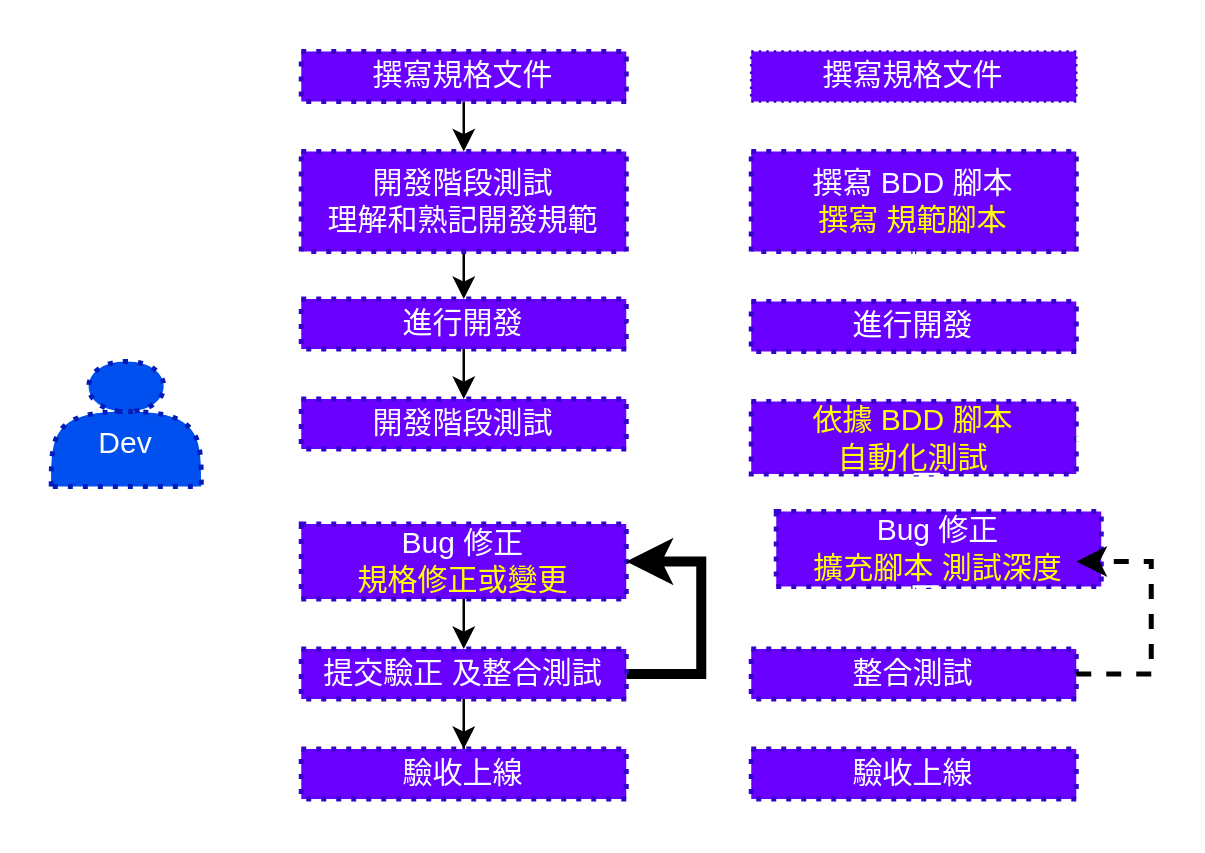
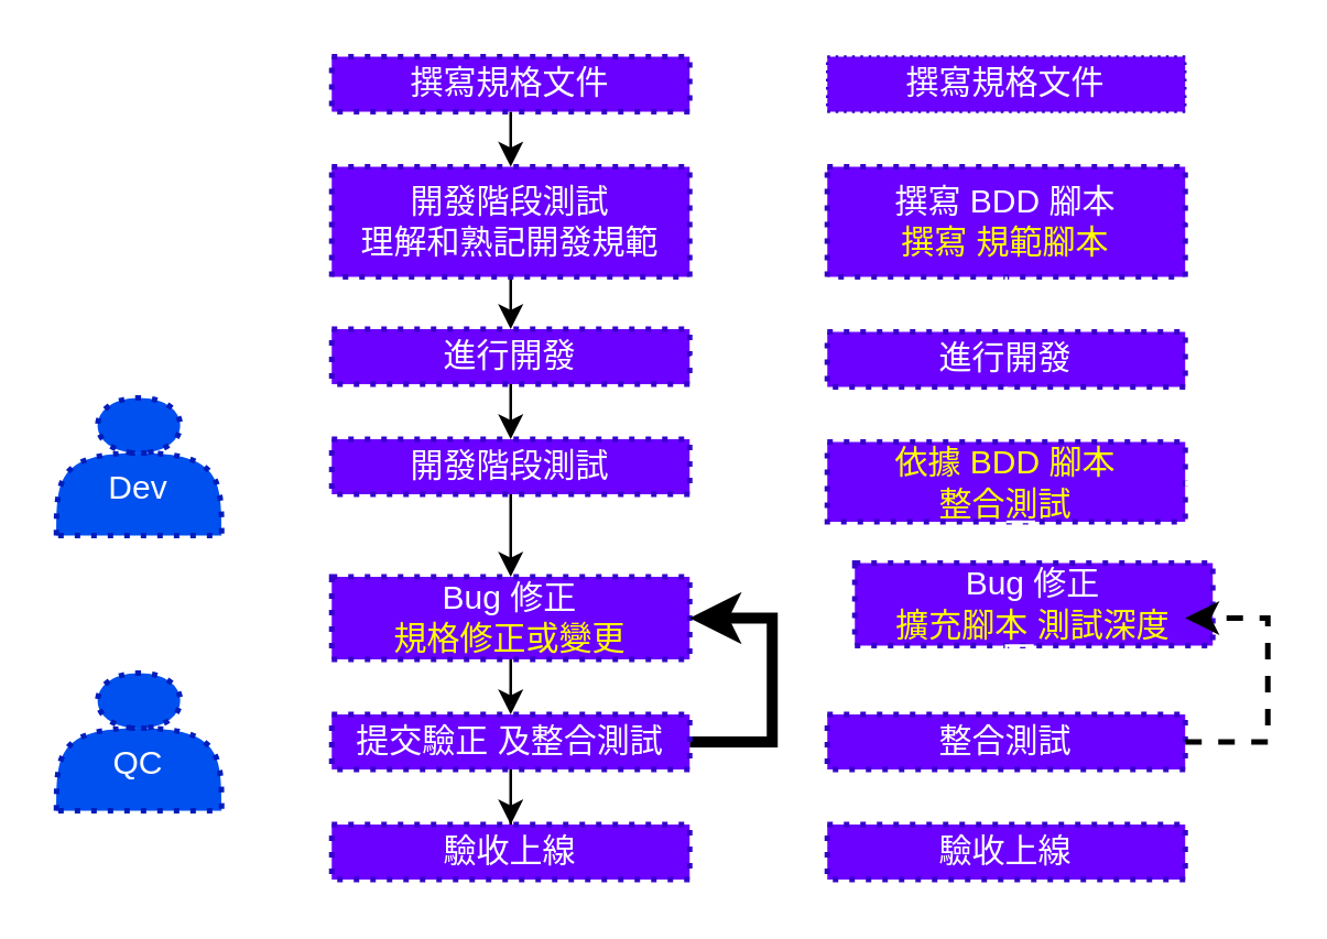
  <mxCell id="0" />
  <mxCell id="1" parent="0" />
  <mxCell id="2" style="edgeStyle=orthogonalEdgeStyle;rounded=0;orthogonalLoop=1;jettySize=auto;html=1;exitX=0.5;exitY=1;exitDx=0;exitDy=0;entryX=0.5;entryY=0;entryDx=0;entryDy=0;" edge="1" parent="1" source="3" target="5"><mxGeometry relative="1" as="geometry" /></mxCell>
  <mxCell id="3" value="撰寫規格文件" style="text;html=1;strokeColor=#3700CC;fillColor=#6a00ff;align=center;verticalAlign=middle;whiteSpace=wrap;rounded=0;dashed=1;dashPattern=1 2;strokeWidth=2;fontColor=#ffffff;" vertex="1" parent="1"><mxGeometry x="120" y="20" width="130" height="20" as="geometry" /></mxCell>
  <mxCell id="4" style="edgeStyle=orthogonalEdgeStyle;rounded=0;orthogonalLoop=1;jettySize=auto;html=1;exitX=0.5;exitY=1;exitDx=0;exitDy=0;entryX=0.5;entryY=0;entryDx=0;entryDy=0;" edge="1" parent="1" source="5" target="7"><mxGeometry relative="1" as="geometry" /></mxCell>
  <mxCell id="5" value="開發階段測試&lt;br&gt;理解和熟記開發規範" style="text;html=1;strokeColor=#3700CC;fillColor=#6a00ff;align=center;verticalAlign=middle;whiteSpace=wrap;rounded=0;dashed=1;dashPattern=1 2;strokeWidth=2;fontColor=#ffffff;" vertex="1" parent="1"><mxGeometry x="120" y="60" width="130" height="40" as="geometry" /></mxCell>
  <mxCell id="6" style="edgeStyle=orthogonalEdgeStyle;rounded=0;orthogonalLoop=1;jettySize=auto;html=1;exitX=0.5;exitY=1;exitDx=0;exitDy=0;entryX=0.5;entryY=0;entryDx=0;entryDy=0;" edge="1" parent="1" source="7" target="10"><mxGeometry relative="1" as="geometry" /></mxCell>
  <mxCell id="7" value="進行開發" style="text;html=1;strokeColor=#3700CC;fillColor=#6a00ff;align=center;verticalAlign=middle;whiteSpace=wrap;rounded=0;dashed=1;dashPattern=1 2;strokeWidth=2;fontColor=#ffffff;" vertex="1" parent="1"><mxGeometry x="120" y="119" width="130" height="20" as="geometry" /></mxCell>
  <mxCell id="8" style="edgeStyle=orthogonalEdgeStyle;rounded=0;orthogonalLoop=1;jettySize=auto;html=1;exitX=1;exitY=0.5;exitDx=0;exitDy=0;entryX=1;entryY=0.5;entryDx=0;entryDy=0;fillColor=#0050ef;strokeColor=#FFFFFF;strokeWidth=4;" edge="1" parent="1" source="10" target="7"><mxGeometry relative="1" as="geometry"><Array as="points"><mxPoint x="280" y="169" /><mxPoint x="280" y="129" /></Array></mxGeometry></mxCell>
+ <mxCell id="9" style="edgeStyle=orthogonalEdgeStyle;rounded=0;orthogonalLoop=1;jettySize=auto;html=1;exitX=0.5;exitY=1;exitDx=0;exitDy=0;entryX=0.5;entryY=0;entryDx=0;entryDy=0;" edge="1" parent="1" source="10" target="12"><mxGeometry relative="1" as="geometry" /></mxCell>
  <mxCell id="10" value="開發階段測試" style="text;html=1;strokeColor=#3700CC;fillColor=#6a00ff;align=center;verticalAlign=middle;whiteSpace=wrap;rounded=0;dashed=1;dashPattern=1 2;strokeWidth=2;fontColor=#ffffff;" vertex="1" parent="1"><mxGeometry x="120" y="159" width="130" height="20" as="geometry" /></mxCell>
  <mxCell id="11" style="edgeStyle=orthogonalEdgeStyle;rounded=0;orthogonalLoop=1;jettySize=auto;html=1;exitX=0.5;exitY=1;exitDx=0;exitDy=0;entryX=0.5;entryY=0;entryDx=0;entryDy=0;" edge="1" parent="1" source="12" target="15"><mxGeometry relative="1" as="geometry" /></mxCell>
  <mxCell id="12" value="Bug 修正&lt;br&gt;&lt;font color=&quot;#ffff00&quot;&gt;規格修正或變更&lt;/font&gt;" style="text;html=1;strokeColor=#3700CC;fillColor=#6a00ff;align=center;verticalAlign=middle;whiteSpace=wrap;rounded=0;dashed=1;dashPattern=1 2;strokeWidth=2;fontColor=#ffffff;" vertex="1" parent="1"><mxGeometry x="120" y="209" width="130" height="30" as="geometry" /></mxCell>
  <mxCell id="13" style="edgeStyle=orthogonalEdgeStyle;rounded=0;orthogonalLoop=1;jettySize=auto;html=1;exitX=0.5;exitY=1;exitDx=0;exitDy=0;" edge="1" parent="1" source="15" target="16"><mxGeometry relative="1" as="geometry" /></mxCell>
  <mxCell id="14" style="edgeStyle=orthogonalEdgeStyle;rounded=0;orthogonalLoop=1;jettySize=auto;html=1;exitX=1;exitY=0.5;exitDx=0;exitDy=0;entryX=1;entryY=0.5;entryDx=0;entryDy=0;strokeWidth=4;" edge="1" parent="1" source="15" target="12"><mxGeometry relative="1" as="geometry"><Array as="points"><mxPoint x="280" y="269" /><mxPoint x="280" y="224" /></Array></mxGeometry></mxCell>
  <mxCell id="15" value="提交驗正 及整合測試" style="text;html=1;strokeColor=#3700CC;fillColor=#6a00ff;align=center;verticalAlign=middle;whiteSpace=wrap;rounded=0;dashed=1;dashPattern=1 2;strokeWidth=2;fontColor=#ffffff;" vertex="1" parent="1"><mxGeometry x="120" y="259" width="130" height="20" as="geometry" /></mxCell>
  <mxCell id="16" value="驗收上線" style="text;html=1;strokeColor=#3700CC;fillColor=#6a00ff;align=center;verticalAlign=middle;whiteSpace=wrap;rounded=0;dashed=1;dashPattern=1 2;strokeWidth=2;fontColor=#ffffff;" vertex="1" parent="1"><mxGeometry x="120" y="299" width="130" height="20" as="geometry" /></mxCell>
  <mxCell id="17" value="&lt;br&gt;Dev" style="shape=actor;whiteSpace=wrap;html=1;dashed=1;dashPattern=1 2;strokeWidth=2;fillColor=#0050ef;strokeColor=#001DBC;fontColor=#ffffff;" vertex="1" parent="1"><mxGeometry x="20" y="144" width="60" height="50" as="geometry" /></mxCell>
+ <mxCell id="18" value="&lt;br&gt;QC" style="shape=actor;whiteSpace=wrap;html=1;dashed=1;dashPattern=1 2;strokeWidth=2;fillColor=#0050ef;strokeColor=#001DBC;fontColor=#ffffff;" vertex="1" parent="1"><mxGeometry x="20" y="244" width="60" height="50" as="geometry" /></mxCell>
  <mxCell id="19" value="" style="group" vertex="1" connectable="0" parent="1"><mxGeometry x="300" y="20" width="160" height="299" as="geometry" /></mxCell>
  <mxCell id="20" value="撰寫規格文件" style="text;html=1;strokeColor=#3700CC;fillColor=#6a00ff;align=center;verticalAlign=middle;whiteSpace=wrap;rounded=0;dashed=1;dashPattern=1 2;strokeWidth=1;fontColor=#ffffff;" vertex="1" parent="19"><mxGeometry width="130" height="20" as="geometry" /></mxCell>
  <mxCell id="21" value="撰寫 BDD 腳本&lt;br&gt;&lt;font color=&quot;#ffff00&quot;&gt;撰寫 規範腳本&lt;/font&gt;" style="text;html=1;strokeColor=#3700CC;fillColor=#6a00ff;align=center;verticalAlign=middle;whiteSpace=wrap;rounded=0;dashed=1;dashPattern=1 2;strokeWidth=2;fontColor=#ffffff;" vertex="1" parent="19"><mxGeometry y="40" width="130" height="40" as="geometry" /></mxCell>
  <mxCell id="22" style="edgeStyle=orthogonalEdgeStyle;rounded=0;orthogonalLoop=1;jettySize=auto;html=1;exitX=0.5;exitY=1;exitDx=0;exitDy=0;entryX=0.5;entryY=0;entryDx=0;entryDy=0;strokeColor=#FFFFFF;strokeWidth=1;" edge="1" parent="19" source="20" target="21"><mxGeometry relative="1" as="geometry" /></mxCell>
  <mxCell id="23" value="進行開發" style="text;html=1;strokeColor=#3700CC;fillColor=#6a00ff;align=center;verticalAlign=middle;whiteSpace=wrap;rounded=0;dashed=1;dashPattern=1 2;strokeWidth=2;fontColor=#ffffff;" vertex="1" parent="19"><mxGeometry y="100" width="130" height="20" as="geometry" /></mxCell>
  <mxCell id="24" style="edgeStyle=orthogonalEdgeStyle;rounded=0;orthogonalLoop=1;jettySize=auto;html=1;exitX=0.5;exitY=1;exitDx=0;exitDy=0;entryX=0.5;entryY=0;entryDx=0;entryDy=0;strokeColor=#FFFFFF;strokeWidth=1;" edge="1" parent="19" source="21" target="23"><mxGeometry relative="1" as="geometry"><mxPoint x="65" y="90" as="sourcePoint" /></mxGeometry></mxCell>
- <mxCell id="25" value="&lt;font color=&quot;#ffff00&quot;&gt;依據 BDD 腳本&lt;br&gt;自動化測試&lt;/font&gt;" style="text;html=1;strokeColor=#3700CC;fillColor=#6a00ff;align=center;verticalAlign=middle;whiteSpace=wrap;rounded=0;dashed=1;dashPattern=1 2;strokeWidth=2;fontColor=#ffffff;" vertex="1" parent="19"><mxGeometry y="140" width="130" height="29" as="geometry" /></mxCell>
+ <mxCell id="25" value="&lt;font color=&quot;#ffff00&quot;&gt;依據 BDD 腳本&lt;br&gt;整合測試&lt;/font&gt;" style="text;html=1;strokeColor=#3700CC;fillColor=#6a00ff;align=center;verticalAlign=middle;whiteSpace=wrap;rounded=0;dashed=1;dashPattern=1 2;strokeWidth=2;fontColor=#ffffff;" vertex="1" parent="19"><mxGeometry y="140" width="130" height="29" as="geometry" /></mxCell>
  <mxCell id="26" style="edgeStyle=orthogonalEdgeStyle;rounded=0;orthogonalLoop=1;jettySize=auto;html=1;exitX=0.5;exitY=1;exitDx=0;exitDy=0;entryX=0.5;entryY=0;entryDx=0;entryDy=0;strokeColor=#FFFFFF;strokeWidth=1;" edge="1" parent="19" source="23" target="25"><mxGeometry relative="1" as="geometry" /></mxCell>
  <mxCell id="27" value="Bug 修正&lt;br&gt;&lt;font color=&quot;#ffff00&quot;&gt;擴充腳本 測試深度&lt;/font&gt;" style="text;html=1;strokeColor=#3700CC;fillColor=#6a00ff;align=center;verticalAlign=middle;whiteSpace=wrap;rounded=0;dashed=1;dashPattern=1 2;strokeWidth=2;fontColor=#ffffff;" vertex="1" parent="19"><mxGeometry x="10" y="184" width="130" height="30" as="geometry" /></mxCell>
  <mxCell id="28" style="edgeStyle=orthogonalEdgeStyle;rounded=0;orthogonalLoop=1;jettySize=auto;html=1;exitX=0.5;exitY=1;exitDx=0;exitDy=0;entryX=0.5;entryY=0;entryDx=0;entryDy=0;strokeColor=#FFFFFF;strokeWidth=1;" edge="1" parent="19" source="25" target="27"><mxGeometry relative="1" as="geometry" /></mxCell>
  <mxCell id="29" value="整合測試" style="text;html=1;strokeColor=#3700CC;fillColor=#6a00ff;align=center;verticalAlign=middle;whiteSpace=wrap;rounded=0;dashed=1;dashPattern=1 2;strokeWidth=2;fontColor=#ffffff;" vertex="1" parent="19"><mxGeometry y="239" width="130" height="20" as="geometry" /></mxCell>
  <mxCell id="30" style="edgeStyle=orthogonalEdgeStyle;rounded=0;orthogonalLoop=1;jettySize=auto;html=1;exitX=0.5;exitY=1;exitDx=0;exitDy=0;entryX=0.5;entryY=0;entryDx=0;entryDy=0;strokeColor=#FFFFFF;strokeWidth=1;" edge="1" parent="19" source="27" target="29"><mxGeometry relative="1" as="geometry" /></mxCell>
  <mxCell id="31" value="驗收上線" style="text;html=1;strokeColor=#3700CC;fillColor=#6a00ff;align=center;verticalAlign=middle;whiteSpace=wrap;rounded=0;dashed=1;dashPattern=1 2;strokeWidth=2;fontColor=#ffffff;" vertex="1" parent="19"><mxGeometry y="279" width="130" height="20" as="geometry" /></mxCell>
  <mxCell id="32" style="edgeStyle=orthogonalEdgeStyle;rounded=0;orthogonalLoop=1;jettySize=auto;html=1;exitX=0.5;exitY=1;exitDx=0;exitDy=0;entryX=0.5;entryY=0;entryDx=0;entryDy=0;strokeColor=#FFFFFF;strokeWidth=1;" edge="1" parent="19" source="29" target="31"><mxGeometry relative="1" as="geometry" /></mxCell>
  <mxCell id="33" style="edgeStyle=orthogonalEdgeStyle;rounded=0;orthogonalLoop=1;jettySize=auto;html=1;exitX=1;exitY=0.5;exitDx=0;exitDy=0;entryX=1;entryY=0.5;entryDx=0;entryDy=0;fillColor=#0050ef;strokeColor=#FFFFFF;strokeWidth=2;" edge="1" parent="19" target="21"><mxGeometry relative="1" as="geometry"><mxPoint x="130" y="155.0" as="sourcePoint" /><mxPoint x="130" y="115" as="targetPoint" /><Array as="points"><mxPoint x="160" y="155" /><mxPoint x="160" y="60" /></Array></mxGeometry></mxCell>
  <mxCell id="34" style="edgeStyle=orthogonalEdgeStyle;rounded=0;orthogonalLoop=1;jettySize=auto;html=1;exitX=1;exitY=0.5;exitDx=0;exitDy=0;entryX=1;entryY=0.5;entryDx=0;entryDy=0;strokeWidth=2;dashed=1;" edge="1" parent="19"><mxGeometry relative="1" as="geometry"><mxPoint x="130" y="249" as="sourcePoint" /><mxPoint x="130" y="204.0" as="targetPoint" /><Array as="points"><mxPoint x="160" y="249" /><mxPoint x="160" y="204" /></Array></mxGeometry></mxCell>
